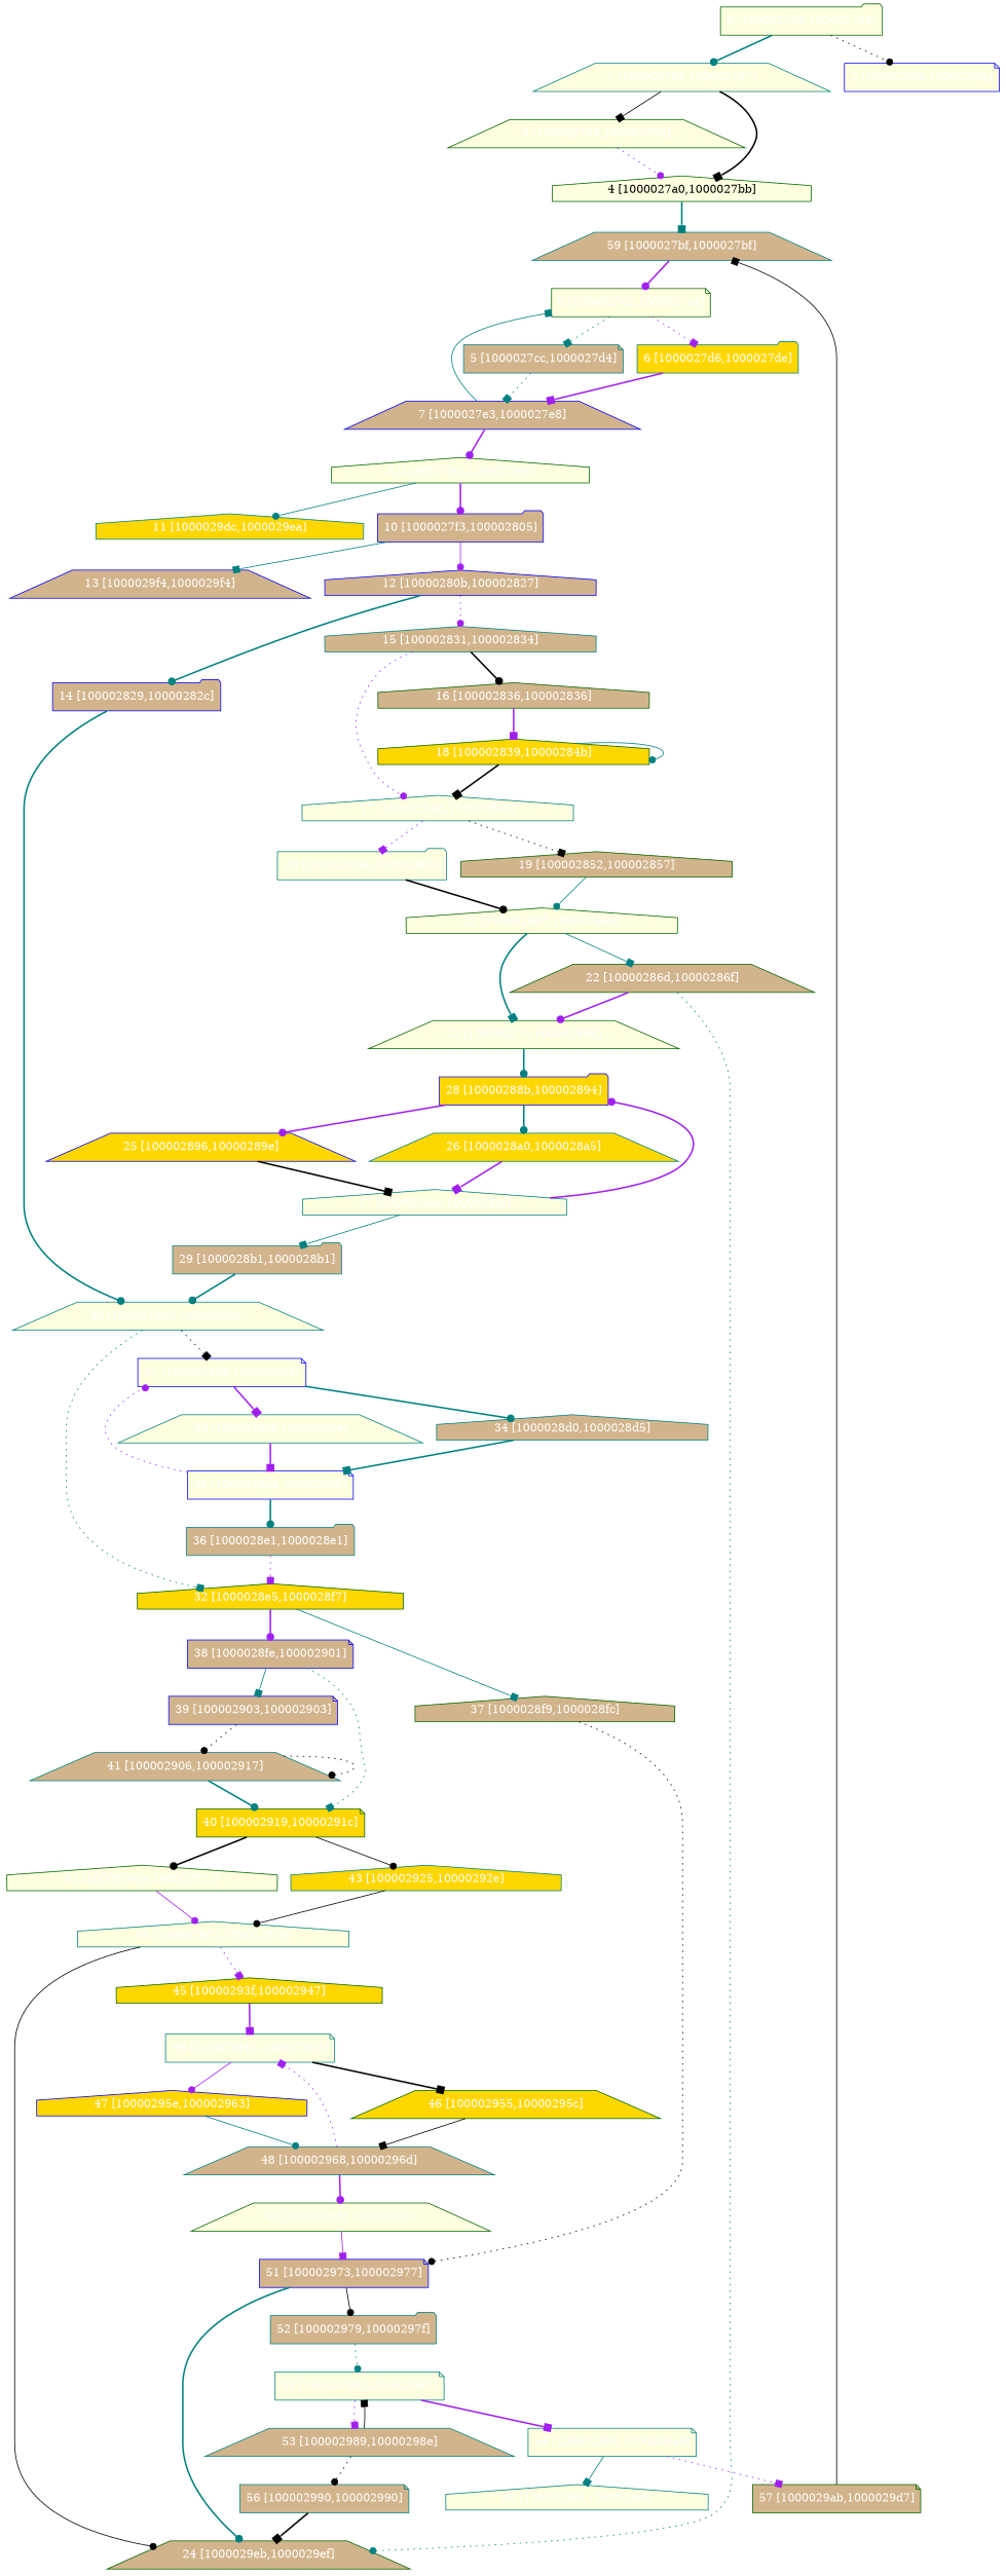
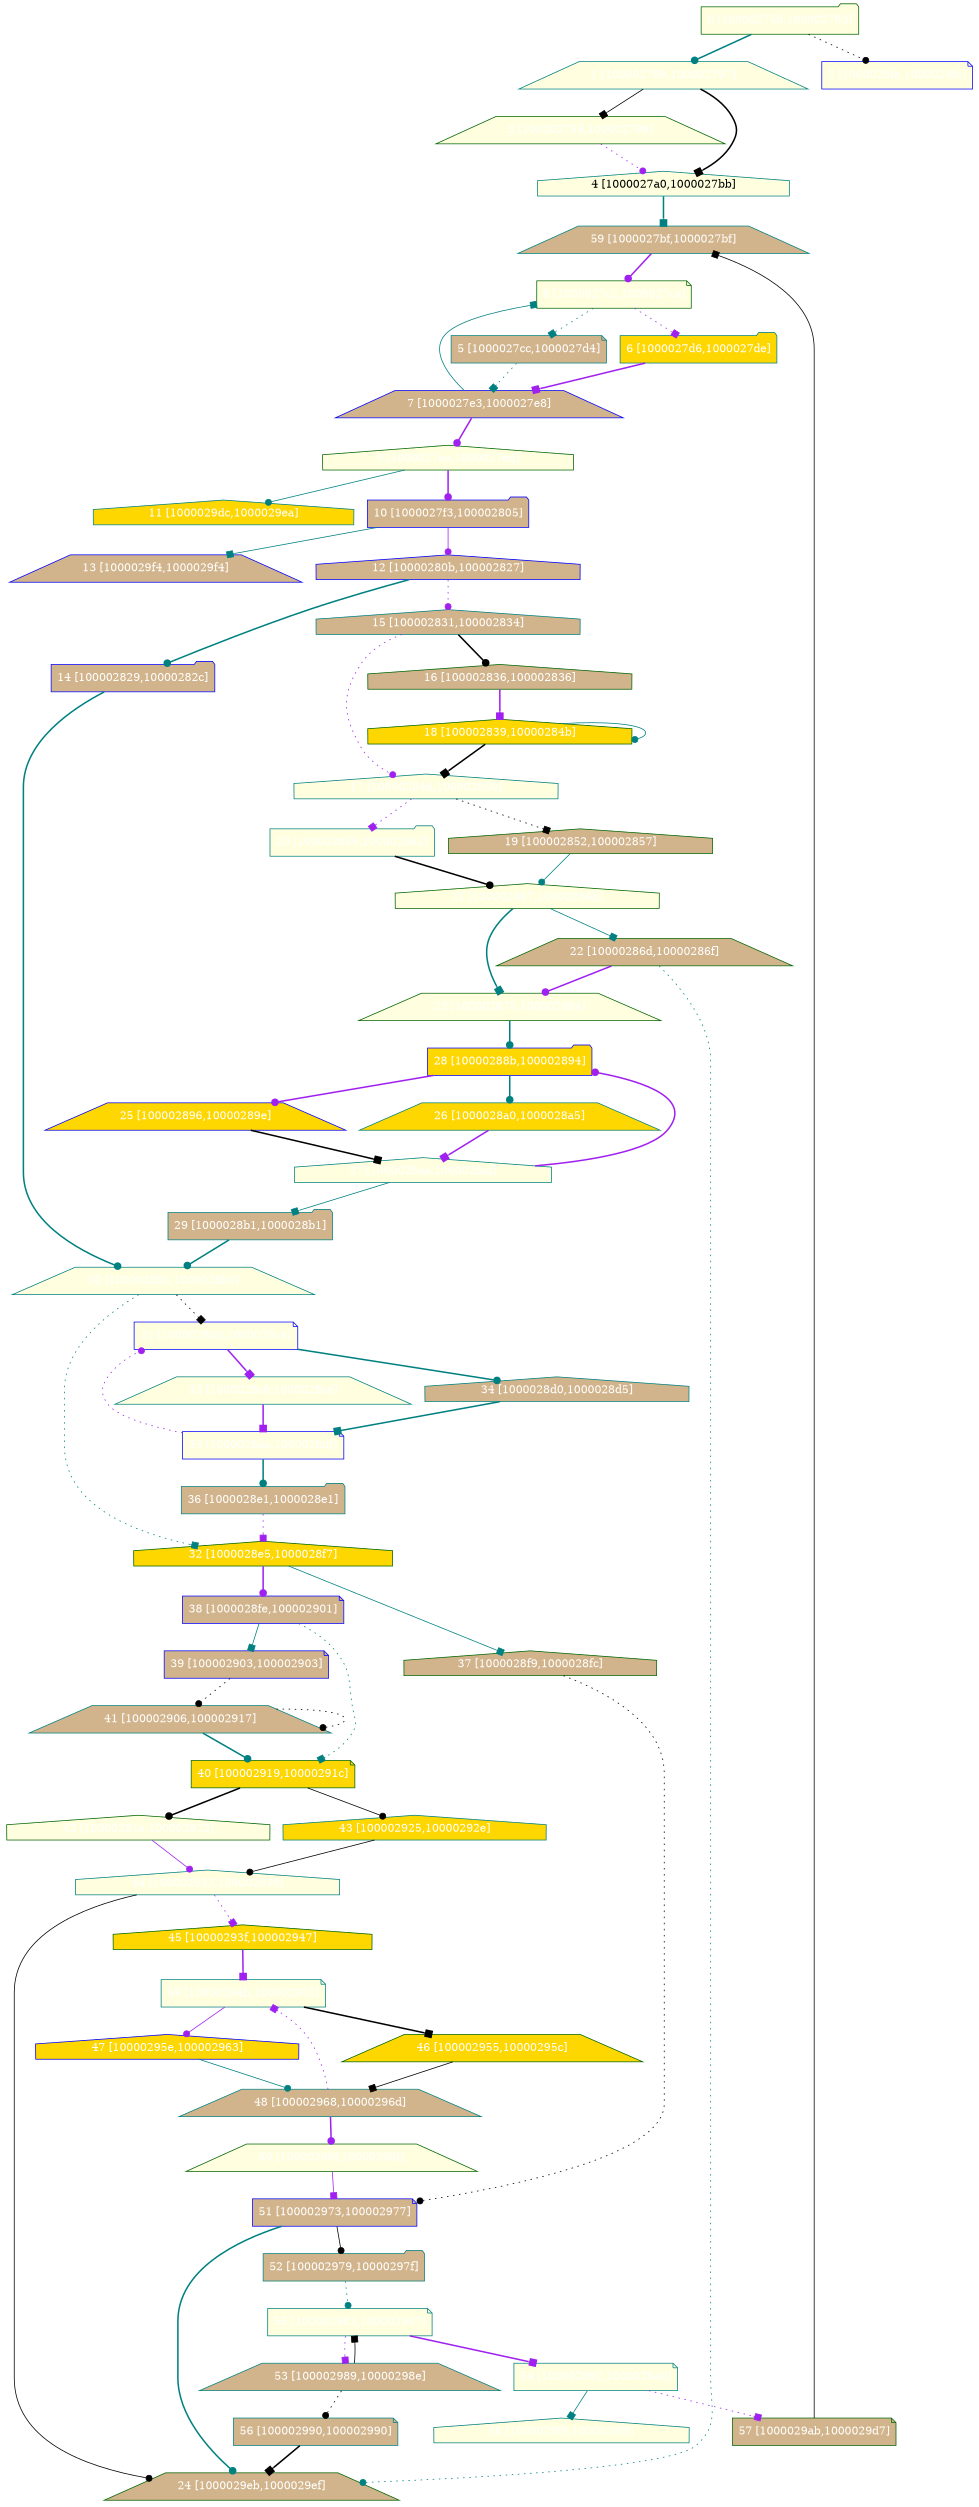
  digraph {
    node [fillcolor=tan fontcolor="#ffffff" shape=house style=filled color=teal]
    edge [color=teal style=bold arrowhead=dot]
    n1 [fillcolor=lightyellow label="0 [10000275d,100002783]" shape=folder color=darkgreen]
    n2 [fillcolor=lightyellow label="1 [100002789,100002797]" shape=trapezium]
    n3 [fillcolor=lightyellow label="2 [1000029fe,1000029fe]" shape=note color=blue]
    n4 [fillcolor=lightyellow label="3 [100002799,100002799]" shape=trapezium color=darkgreen]
-   n5 [fillcolor=lightyellow fontcolor="#000000" label="4 [1000027a0,1000027bb]" color=darkgreen]
+   n5 [fillcolor=lightyellow fontcolor="#000000" label="4 [1000027a0,1000027bb]"]
    n6 [label="59 [1000027bf,1000027bf]" shape=trapezium]
    n7 [label="5 [1000027cc,1000027d4]" shape=note]
    n8 [label="7 [1000027e3,1000027e8]" shape=trapezium color=blue]
    n9 [fillcolor=gold label="6 [1000027d6,1000027de]" shape=folder]
    n10 [fillcolor=lightyellow label="8 [1000027c2,1000027ca]" shape=note color=darkgreen]
    n11 [fillcolor=lightyellow label="9 [1000027ea,1000027ed]" color=darkgreen]
    n12 [label="10 [1000027f3,100002805]" shape=folder color=blue]
    n13 [fillcolor=gold label="11 [1000029dc,1000029ea]"]
    n14 [label="12 [10000280b,100002827]" color=blue]
    n15 [label="13 [1000029f4,1000029f4]" shape=trapezium color=blue]
    n16 [label="14 [100002829,10000282c]" shape=folder color=blue]
    n17 [label="15 [100002831,100002834]"]
    n18 [fillcolor=lightyellow label="30 [1000028b5,1000028b9]" shape=trapezium]
    n19 [label="16 [100002836,100002836]" color=darkgreen]
    n20 [fillcolor=lightyellow label="17 [10000284d,100002850]"]
    n21 [fillcolor=gold label="18 [100002839,10000284b]" color=darkgreen]
    n22 [label="19 [100002852,100002857]" color=darkgreen]
    n23 [fillcolor=lightyellow label="20 [100002859,100002862]" shape=folder]
    n24 [fillcolor=lightyellow label="21 [100002867,10000286b]" color=darkgreen]
    n25 [label="22 [10000286d,10000286f]" shape=trapezium color=darkgreen]
    n26 [fillcolor=lightyellow label="23 [100002875,100002884]" shape=trapezium color=darkgreen]
    n27 [label="24 [1000029eb,1000029ef]" shape=trapezium color=darkgreen]
    n28 [fillcolor=gold label="28 [10000288b,100002894]" shape=folder color=blue]
    n29 [fillcolor=gold label="25 [100002896,10000289e]" shape=trapezium color=blue]
    n30 [fillcolor=lightyellow label="27 [1000028aa,1000028af]"]
    n31 [fillcolor=gold label="26 [1000028a0,1000028a5]" shape=trapezium]
    n32 [label="29 [1000028b1,1000028b1]" shape=folder]
    n33 [fillcolor=lightyellow label="31 [1000028bb,1000028c4]" shape=note color=blue]
    n34 [fillcolor=gold label="32 [1000028e5,1000028f7]" color=darkgreen]
    n35 [fillcolor=lightyellow label="33 [1000028c6,1000028ce]" shape=trapezium]
    n36 [label="34 [1000028d0,1000028d5]"]
    n37 [label="37 [1000028f9,1000028fc]" color=darkgreen]
    n38 [label="38 [1000028fe,100002901]" shape=note color=blue]
    n39 [fillcolor=lightyellow label="35 [1000028da,1000028df]" shape=note color=blue]
    n40 [label="36 [1000028e1,1000028e1]" shape=folder]
    n41 [label="51 [100002973,100002977]" shape=note color=blue]
    n42 [label="39 [100002903,100002903]" shape=note color=blue]
    n43 [fillcolor=gold label="40 [100002919,10000291c]" shape=note color=darkgreen]
    n44 [label="41 [100002906,100002917]" shape=trapezium]
    n45 [fillcolor=lightyellow label="42 [10000291e,100002923]" color=darkgreen]
    n46 [fillcolor=gold label="43 [100002925,10000292e]"]
    n47 [fillcolor=lightyellow label="44 [100002933,100002939]"]
    n48 [fillcolor=gold label="45 [10000293f,100002947]" color=darkgreen]
    n49 [fillcolor=lightyellow label="49 [10000294b,100002953]" shape=note]
    n50 [fillcolor=gold label="46 [100002955,10000295c]" shape=trapezium color=darkgreen]
    n51 [label="48 [100002968,10000296d]" shape=trapezium]
    n52 [fillcolor=gold label="47 [10000295e,100002963]" color=blue]
    n53 [fillcolor=lightyellow label="50 [10000296f,10000296f]" shape=trapezium color=darkgreen]
    n54 [label="52 [100002979,10000297f]" shape=folder]
    n55 [fillcolor=lightyellow label="55 [100002983,100002987]" shape=note]
    n56 [label="53 [100002989,10000298e]" shape=trapezium]
    n57 [label="56 [100002990,100002990]" shape=note]
    n58 [fillcolor=lightyellow label="54 [100002992,1000029a9]" shape=note]
    n59 [label="57 [1000029ab,1000029d7]" shape=note color=darkgreen]
    n60 [fillcolor=lightyellow label="58 [1000029f9,1000029f9]"]
    n1 -> n2
    n1 -> n3 [color=black style=dotted]
    n2 -> n4 [color=black style=solid arrowhead=box]
    n2 -> n5 [color=black arrowhead=box]
    n4 -> n5 [color=purple style=dotted]
    n5 -> n6 [arrowhead=box]
    n6 -> n10 [color=purple]
    n7 -> n8 [style=dotted arrowhead=box]
    n8 -> n10 [style=solid arrowhead=box]
    n8 -> n11 [color=purple]
    n9 -> n8 [color=purple arrowhead=box]
    n10 -> n7 [style=dotted arrowhead=box]
    n10 -> n9 [color=purple style=dotted arrowhead=box]
    n11 -> n12 [color=purple]
    n11 -> n13 [style=solid]
    n12 -> n14 [color=purple style=solid]
    n12 -> n15 [style=solid arrowhead=box]
    n14 -> n16
    n14 -> n17 [color=purple style=dotted]
    n16 -> n18
    n17 -> n19 [color=black]
    n17 -> n20 [color=purple style=dotted]
    n18 -> n33 [color=black style=dotted arrowhead=box]
    n18 -> n34 [style=dotted arrowhead=box]
    n19 -> n21 [color=purple arrowhead=box]
    n20 -> n22 [color=black style=dotted arrowhead=box]
    n20 -> n23 [color=purple style=dotted arrowhead=box]
    n21 -> n20 [color=black arrowhead=box]
    n21 -> n21 [style=solid]
    n22 -> n24 [style=solid]
    n23 -> n24 [color=black]
    n24 -> n25 [style=solid arrowhead=box]
    n24 -> n26 [arrowhead=box]
    n25 -> n26 [color=purple]
    n25 -> n27 [style=dotted]
    n26 -> n28
    n28 -> n29 [color=purple]
    n28 -> n31
    n29 -> n30 [color=black arrowhead=box]
    n30 -> n28 [color=purple]
    n30 -> n32 [style=solid arrowhead=box]
    n31 -> n30 [color=purple arrowhead=box]
    n32 -> n18
    n33 -> n35 [color=purple arrowhead=box]
    n33 -> n36
    n34 -> n37 [style=solid arrowhead=box]
    n34 -> n38 [color=purple]
    n35 -> n39 [color=purple arrowhead=box]
    n36 -> n39 [arrowhead=box]
    n37 -> n41 [color=black style=dotted]
    n38 -> n42 [style=solid arrowhead=box]
    n38 -> n43 [style=dotted arrowhead=box]
    n39 -> n33 [color=purple style=dotted]
    n39 -> n40
    n40 -> n34 [color=purple style=dotted arrowhead=box]
    n41 -> n27
    n41 -> n54 [color=black style=solid]
    n42 -> n44 [color=black style=dotted]
    n43 -> n45 [color=black]
    n43 -> n46 [color=black style=solid]
    n44 -> n43
    n44 -> n44 [color=black style=dotted]
    n45 -> n47 [color=purple style=solid]
    n46 -> n47 [color=black style=solid]
    n47 -> n27 [color=black style=solid]
    n47 -> n48 [color=purple style=dotted arrowhead=box]
    n48 -> n49 [color=purple arrowhead=box]
    n49 -> n50 [color=black arrowhead=box]
    n49 -> n52 [color=purple style=solid]
    n50 -> n51 [color=black style=solid arrowhead=box]
    n51 -> n49 [color=purple style=dotted arrowhead=box]
    n51 -> n53 [color=purple]
    n52 -> n51 [style=solid]
    n53 -> n41 [color=purple style=solid arrowhead=box]
    n54 -> n55 [style=dotted]
    n55 -> n56 [color=purple style=dotted arrowhead=box]
    n55 -> n58 [color=purple arrowhead=box]
    n56 -> n55 [color=black style=solid arrowhead=box]
    n56 -> n57 [color=black style=dotted]
    n57 -> n27 [color=black arrowhead=box]
    n58 -> n59 [color=purple style=dotted arrowhead=box]
    n58 -> n60 [style=solid arrowhead=box]
    n59 -> n6 [color=black style=solid arrowhead=box]
  }
